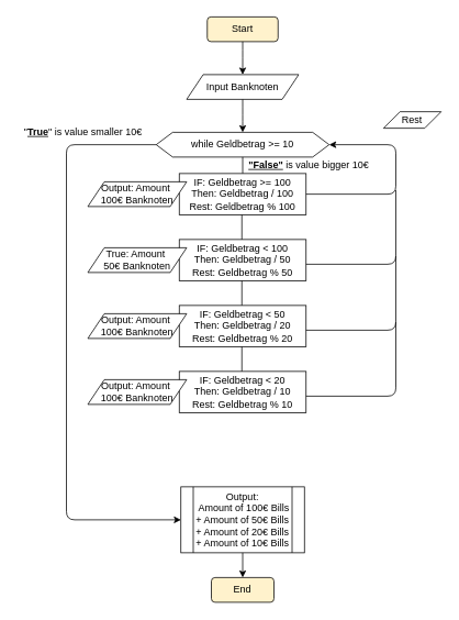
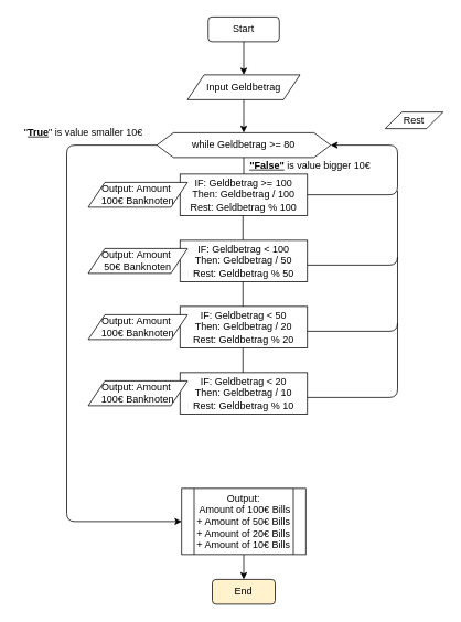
  <mxCell id="0" />
  <mxCell id="1" parent="0" />
- <mxCell id="2" value="Start" style="rounded=1;whiteSpace=wrap;html=1;fillColor=#fff2cc;" parent="1" vertex="1"><mxGeometry x="251" y="20" width="86" height="30" as="geometry" /></mxCell>
+ <mxCell id="2" value="Start" style="rounded=1;whiteSpace=wrap;html=1;" parent="1" vertex="1"><mxGeometry x="251" y="20" width="86" height="30" as="geometry" /></mxCell>
  <mxCell id="3" value="" style="endArrow=classic;html=1;exitX=0.5;exitY=1;exitDx=0;exitDy=0;" parent="1" edge="1"><mxGeometry width="50" height="50" relative="1" as="geometry"><mxPoint x="294" y="50" as="sourcePoint" /><mxPoint x="294" y="90" as="targetPoint" /><Array as="points"><mxPoint x="294" y="70" /></Array></mxGeometry></mxCell>
- <mxCell id="4" value="Input Banknoten" style="shape=parallelogram;perimeter=parallelogramPerimeter;whiteSpace=wrap;html=1;fixedSize=1;" parent="1" vertex="1"><mxGeometry x="226" y="90" width="136" height="30" as="geometry" /></mxCell>
+ <mxCell id="4" value="Input Geldbetrag" style="shape=parallelogram;perimeter=parallelogramPerimeter;whiteSpace=wrap;html=1;fixedSize=1;" parent="1" vertex="1"><mxGeometry x="226" y="90" width="136" height="30" as="geometry" /></mxCell>
  <mxCell id="5" value="" style="endArrow=classic;html=1;exitX=0.5;exitY=1;exitDx=0;exitDy=0;" parent="1" edge="1"><mxGeometry width="50" height="50" relative="1" as="geometry"><mxPoint x="294" y="120" as="sourcePoint" /><mxPoint x="294" y="160" as="targetPoint" /><Array as="points"><mxPoint x="294" y="140" /></Array></mxGeometry></mxCell>
- <mxCell id="6" value="while Geldbetrag &amp;gt;= 10" style="shape=hexagon;perimeter=hexagonPerimeter2;whiteSpace=wrap;html=1;fixedSize=1;" parent="1" vertex="1"><mxGeometry x="189" y="160" width="210" height="30" as="geometry" /></mxCell>
+ <mxCell id="6" value="while Geldbetrag &amp;gt;= 80" style="shape=hexagon;perimeter=hexagonPerimeter2;whiteSpace=wrap;html=1;fixedSize=1;" parent="1" vertex="1"><mxGeometry x="189" y="160" width="210" height="30" as="geometry" /></mxCell>
  <mxCell id="7" value="" style="endArrow=none;html=1;entryX=0.5;entryY=1;entryDx=0;entryDy=0;" parent="1" target="6" edge="1"><mxGeometry width="50" height="50" relative="1" as="geometry"><mxPoint x="294" y="210" as="sourcePoint" /><mxPoint x="290" y="250" as="targetPoint" /></mxGeometry></mxCell>
  <mxCell id="8" value="IF: Geldbetrag &amp;gt;= 100&lt;br&gt;Then: Geldbetrag / 100&lt;br&gt;Rest: Geldbetrag % 100" style="rounded=0;whiteSpace=wrap;html=1;" parent="1" vertex="1"><mxGeometry x="217" y="210" width="154" height="50" as="geometry" /></mxCell>
  <mxCell id="9" style="edgeStyle=orthogonalEdgeStyle;rounded=0;orthogonalLoop=1;jettySize=auto;html=1;exitX=0.5;exitY=1;exitDx=0;exitDy=0;" parent="1" source="8" target="8" edge="1"><mxGeometry relative="1" as="geometry" /></mxCell>
  <mxCell id="10" value="" style="endArrow=none;html=1;entryX=0.5;entryY=1;entryDx=0;entryDy=0;" parent="1" edge="1"><mxGeometry width="50" height="50" relative="1" as="geometry"><mxPoint x="293" y="290" as="sourcePoint" /><mxPoint x="293" y="260" as="targetPoint" /></mxGeometry></mxCell>
  <mxCell id="11" value="Output: Amount&amp;nbsp;&lt;br&gt;100€ Banknoten" style="shape=parallelogram;perimeter=parallelogramPerimeter;whiteSpace=wrap;html=1;fixedSize=1;" parent="1" vertex="1"><mxGeometry x="106" y="220" width="120" height="30" as="geometry" /></mxCell>
  <mxCell id="12" value="" style="endArrow=classic;html=1;exitX=1;exitY=0.5;exitDx=0;exitDy=0;entryX=1;entryY=0.5;entryDx=0;entryDy=0;" parent="1" source="8" target="6" edge="1"><mxGeometry width="50" height="50" relative="1" as="geometry"><mxPoint x="370" y="280" as="sourcePoint" /><mxPoint x="480" y="160" as="targetPoint" /><Array as="points"><mxPoint x="480" y="235" /><mxPoint x="480" y="175" /></Array></mxGeometry></mxCell>
  <mxCell id="13" value="Rest" style="shape=parallelogram;perimeter=parallelogramPerimeter;whiteSpace=wrap;html=1;fixedSize=1;" parent="1" vertex="1"><mxGeometry x="465" y="135" width="70" height="20" as="geometry" /></mxCell>
  <mxCell id="14" value="IF: Geldbetrag &amp;lt; 100&lt;br&gt;Then: Geldbetrag / 50&lt;br&gt;Rest: Geldbetrag % 50" style="rounded=0;whiteSpace=wrap;html=1;" parent="1" vertex="1"><mxGeometry x="217" y="290" width="154" height="50" as="geometry" /></mxCell>
  <mxCell id="15" value="" style="endArrow=none;html=1;entryX=0.5;entryY=1;entryDx=0;entryDy=0;" parent="1" edge="1"><mxGeometry width="50" height="50" relative="1" as="geometry"><mxPoint x="293" y="370" as="sourcePoint" /><mxPoint x="293" y="340" as="targetPoint" /></mxGeometry></mxCell>
- <mxCell id="16" value="True: Amount&amp;nbsp;&lt;br&gt;50€ Banknoten" style="shape=parallelogram;perimeter=parallelogramPerimeter;whiteSpace=wrap;html=1;fixedSize=1;" parent="1" vertex="1"><mxGeometry x="106" y="300" width="120" height="30" as="geometry" /></mxCell>
+ <mxCell id="16" value="Output: Amount&amp;nbsp;&lt;br&gt;50€ Banknoten" style="shape=parallelogram;perimeter=parallelogramPerimeter;whiteSpace=wrap;html=1;fixedSize=1;" parent="1" vertex="1"><mxGeometry x="106" y="300" width="120" height="30" as="geometry" /></mxCell>
  <mxCell id="17" value="IF: Geldbetrag &amp;lt; 50&lt;br&gt;Then: Geldbetrag / 20&lt;br&gt;Rest: Geldbetrag % 20" style="rounded=0;whiteSpace=wrap;html=1;" parent="1" vertex="1"><mxGeometry x="217" y="370" width="154" height="50" as="geometry" /></mxCell>
  <mxCell id="18" value="" style="endArrow=none;html=1;entryX=0.5;entryY=1;entryDx=0;entryDy=0;" parent="1" edge="1"><mxGeometry width="50" height="50" relative="1" as="geometry"><mxPoint x="293" y="450" as="sourcePoint" /><mxPoint x="293" y="420" as="targetPoint" /></mxGeometry></mxCell>
  <mxCell id="19" value="Output: Amount&amp;nbsp;&lt;br&gt;100€ Banknoten" style="shape=parallelogram;perimeter=parallelogramPerimeter;whiteSpace=wrap;html=1;fixedSize=1;" parent="1" vertex="1"><mxGeometry x="106" y="380" width="120" height="30" as="geometry" /></mxCell>
  <mxCell id="20" value="IF: Geldbetrag &amp;lt; 20&lt;br&gt;Then: Geldbetrag / 10&lt;br&gt;Rest: Geldbetrag % 10" style="rounded=0;whiteSpace=wrap;html=1;" parent="1" vertex="1"><mxGeometry x="217" y="450" width="154" height="50" as="geometry" /></mxCell>
  <mxCell id="21" value="Output: Amount&amp;nbsp;&lt;br&gt;100€ Banknoten" style="shape=parallelogram;perimeter=parallelogramPerimeter;whiteSpace=wrap;html=1;fixedSize=1;" parent="1" vertex="1"><mxGeometry x="106" y="460" width="120" height="30" as="geometry" /></mxCell>
  <mxCell id="22" value="" style="endArrow=none;html=1;" parent="1" edge="1"><mxGeometry width="50" height="50" relative="1" as="geometry"><mxPoint x="371" y="320" as="sourcePoint" /><mxPoint x="480" y="230" as="targetPoint" /><Array as="points"><mxPoint x="480" y="320" /></Array></mxGeometry></mxCell>
  <mxCell id="23" value="" style="endArrow=none;html=1;" parent="1" edge="1"><mxGeometry width="50" height="50" relative="1" as="geometry"><mxPoint x="371" y="400" as="sourcePoint" /><mxPoint x="480" y="310" as="targetPoint" /><Array as="points"><mxPoint x="480" y="400" /></Array></mxGeometry></mxCell>
  <mxCell id="24" value="" style="endArrow=none;html=1;" parent="1" edge="1"><mxGeometry width="50" height="50" relative="1" as="geometry"><mxPoint x="371" y="480" as="sourcePoint" /><mxPoint x="480" y="390" as="targetPoint" /><Array as="points"><mxPoint x="480" y="480" /></Array></mxGeometry></mxCell>
  <mxCell id="25" value="" style="endArrow=classic;html=1;exitX=0;exitY=0.5;exitDx=0;exitDy=0;entryX=0;entryY=0.5;entryDx=0;entryDy=0;" parent="1" source="6" target="26" edge="1"><mxGeometry width="50" height="50" relative="1" as="geometry"><mxPoint x="99" y="174.76" as="sourcePoint" /><mxPoint x="210" y="630" as="targetPoint" /><Array as="points"><mxPoint x="80" y="175" /><mxPoint x="80" y="630" /></Array></mxGeometry></mxCell>
  <mxCell id="26" value="Output: &lt;br&gt;&amp;nbsp;Amount of 100€ Bills&lt;br&gt;+ Amount of 50€ Bills&lt;br&gt;+ Amount of 20€ Bills&lt;br&gt;+ Amount of 10€ Bills" style="shape=process;whiteSpace=wrap;html=1;backgroundOutline=1;" parent="1" vertex="1"><mxGeometry x="219" y="590" width="150" height="80" as="geometry" /></mxCell>
  <mxCell id="27" value="&lt;b&gt;&lt;u&gt;&quot;False&quot;&lt;/u&gt;&lt;/b&gt; is value bigger 10€" style="text;html=1;align=center;verticalAlign=middle;resizable=0;points=[];autosize=1;" parent="1" vertex="1"><mxGeometry x="294" y="190" width="160" height="20" as="geometry" /></mxCell>
  <mxCell id="28" value="&quot;&lt;b&gt;&lt;u&gt;True&lt;/u&gt;&lt;/b&gt;&quot; is value smaller 10€" style="text;html=1;align=center;verticalAlign=middle;resizable=0;points=[];autosize=1;" parent="1" vertex="1"><mxGeometry x="20" y="150" width="160" height="20" as="geometry" /></mxCell>
  <mxCell id="29" value="" style="endArrow=classic;html=1;exitX=0.5;exitY=1;exitDx=0;exitDy=0;" parent="1" source="26" edge="1"><mxGeometry width="50" height="50" relative="1" as="geometry"><mxPoint x="294" y="690" as="sourcePoint" /><mxPoint x="294" y="700" as="targetPoint" /></mxGeometry></mxCell>
  <mxCell id="30" value="End" style="rounded=1;whiteSpace=wrap;html=1;fillColor=#fff2cc;" parent="1" vertex="1"><mxGeometry x="256" y="700" width="76" height="30" as="geometry" /></mxCell>
